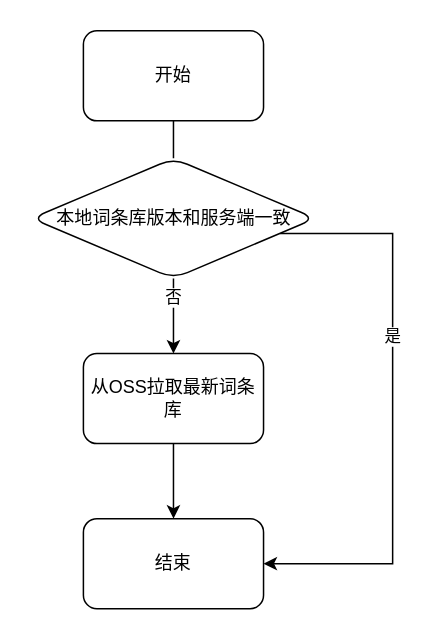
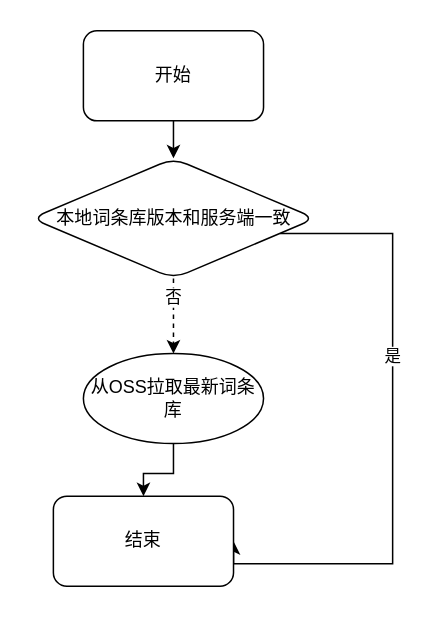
  <mxCell id="0" />
  <mxCell id="1" parent="0" />
- <mxCell id="2" value="" style="edgeStyle=orthogonalEdgeStyle;rounded=0;orthogonalLoop=1;jettySize=auto;html=1;endArrow=none;" edge="1" parent="1" source="3" target="8"><mxGeometry relative="1" as="geometry" /></mxCell>
+ <mxCell id="2" value="" style="edgeStyle=orthogonalEdgeStyle;rounded=0;orthogonalLoop=1;jettySize=auto;html=1;" edge="1" parent="1" source="3" target="8"><mxGeometry relative="1" as="geometry" /></mxCell>
  <mxCell id="3" value="开始" style="rounded=1;whiteSpace=wrap;html=1;" vertex="1" parent="1"><mxGeometry x="55" y="20" width="120" height="60" as="geometry" /></mxCell>
- <mxCell id="4" value="" style="edgeStyle=orthogonalEdgeStyle;rounded=0;orthogonalLoop=1;jettySize=auto;html=1;" edge="1" parent="1" source="8" target="10"><mxGeometry relative="1" as="geometry" /></mxCell>
+ <mxCell id="4" value="" style="edgeStyle=orthogonalEdgeStyle;rounded=0;orthogonalLoop=1;jettySize=auto;html=1;dashed=1;" edge="1" parent="1" source="8" target="10"><mxGeometry relative="1" as="geometry" /></mxCell>
  <mxCell id="5" value="否" style="edgeLabel;html=1;align=center;verticalAlign=middle;resizable=0;points=[];" vertex="1" connectable="0" parent="4"><mxGeometry x="-0.525" y="-1" relative="1" as="geometry"><mxPoint as="offset" /></mxGeometry></mxCell>
  <mxCell id="6" style="edgeStyle=orthogonalEdgeStyle;rounded=0;orthogonalLoop=1;jettySize=auto;html=1;entryX=1;entryY=0.5;entryDx=0;entryDy=0;" edge="1" parent="1" source="8" target="11"><mxGeometry relative="1" as="geometry"><Array as="points"><mxPoint x="261" y="155" /><mxPoint x="261" y="375" /></Array></mxGeometry></mxCell>
  <mxCell id="7" value="是" style="edgeLabel;html=1;align=center;verticalAlign=middle;resizable=0;points=[];" vertex="1" connectable="0" parent="6"><mxGeometry x="-0.245" y="-1" relative="1" as="geometry"><mxPoint as="offset" /></mxGeometry></mxCell>
  <mxCell id="8" value="本地词条库版本和服务端一致" style="rhombus;whiteSpace=wrap;html=1;rounded=1;" vertex="1" parent="1"><mxGeometry x="20.5" y="105" width="189" height="80" as="geometry" /></mxCell>
  <mxCell id="9" value="" style="edgeStyle=orthogonalEdgeStyle;rounded=0;orthogonalLoop=1;jettySize=auto;html=1;" edge="1" parent="1" source="10" target="11"><mxGeometry relative="1" as="geometry" /></mxCell>
- <mxCell id="10" value="从OSS拉取最新词条库" style="whiteSpace=wrap;html=1;rounded=1;" vertex="1" parent="1"><mxGeometry x="55" y="235" width="120" height="60" as="geometry" /></mxCell>
- <mxCell id="11" value="结束" style="whiteSpace=wrap;html=1;rounded=1;" vertex="1" parent="1"><mxGeometry x="55" y="345" width="120" height="60" as="geometry" /></mxCell>
+ <mxCell id="10" value="从OSS拉取最新词条库" style="ellipse;whiteSpace=wrap;html=1;" vertex="1" parent="1"><mxGeometry x="55" y="235" width="120" height="60" as="geometry" /></mxCell>
+ <mxCell id="11" value="结束" style="whiteSpace=wrap;html=1;rounded=1;" vertex="1" parent="1"><mxGeometry x="35" y="330" width="120" height="60" as="geometry" /></mxCell>
